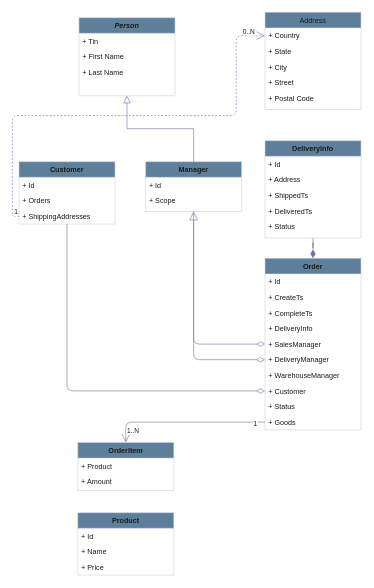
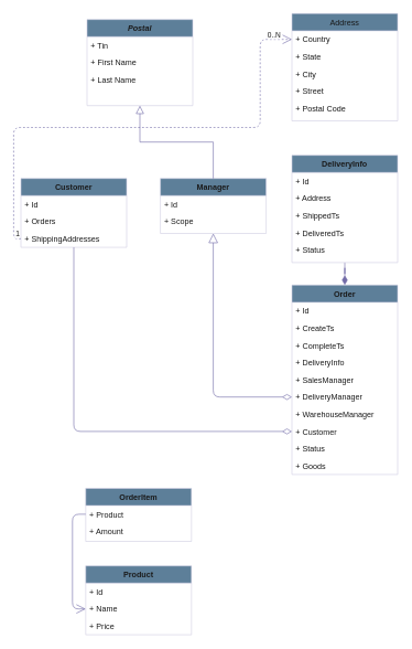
  <mxCell id="0" />
  <mxCell id="1" parent="0" />
- <mxCell id="2" value="Person" style="swimlane;fontStyle=3;align=center;verticalAlign=top;childLayout=stackLayout;horizontal=1;startSize=26;horizontalStack=0;resizeParent=1;resizeLast=0;collapsible=1;marginBottom=0;rounded=0;shadow=0;strokeWidth=1;fillColor=#5D7F99;strokeColor=#D0CEE2;fontColor=#1A1A1A;" parent="1" vertex="1"><mxGeometry x="131" y="29" width="160" height="130" as="geometry"><mxRectangle x="230" y="140" width="160" height="26" as="alternateBounds" /></mxGeometry></mxCell>
+ <mxCell id="2" value="Postal" style="swimlane;fontStyle=3;align=center;verticalAlign=top;childLayout=stackLayout;horizontal=1;startSize=26;horizontalStack=0;resizeParent=1;resizeLast=0;collapsible=1;marginBottom=0;rounded=0;shadow=0;strokeWidth=1;fillColor=#5D7F99;strokeColor=#D0CEE2;fontColor=#1A1A1A;" parent="1" vertex="1"><mxGeometry x="131" y="29" width="160" height="130" as="geometry"><mxRectangle x="230" y="140" width="160" height="26" as="alternateBounds" /></mxGeometry></mxCell>
  <mxCell id="3" value="+ Tin" style="text;align=left;verticalAlign=top;spacingLeft=4;spacingRight=4;overflow=hidden;rotatable=0;points=[[0,0.5],[1,0.5]];portConstraint=eastwest;rounded=0;shadow=0;html=0;fontColor=#1A1A1A;" parent="2" vertex="1"><mxGeometry y="26" width="160" height="26" as="geometry" /></mxCell>
  <mxCell id="4" value="+ First Name" style="text;align=left;verticalAlign=top;spacingLeft=4;spacingRight=4;overflow=hidden;rotatable=0;points=[[0,0.5],[1,0.5]];portConstraint=eastwest;rounded=0;shadow=0;html=0;fontColor=#1A1A1A;" parent="2" vertex="1"><mxGeometry y="52" width="160" height="26" as="geometry" /></mxCell>
  <mxCell id="5" value="+ Last Name" style="text;align=left;verticalAlign=top;spacingLeft=4;spacingRight=4;overflow=hidden;rotatable=0;points=[[0,0.5],[1,0.5]];portConstraint=eastwest;rounded=0;shadow=0;html=0;fontColor=#1A1A1A;" parent="2" vertex="1"><mxGeometry y="78" width="160" height="26" as="geometry" /></mxCell>
  <mxCell id="6" value="Customer" style="swimlane;fontStyle=1;align=center;verticalAlign=top;childLayout=stackLayout;horizontal=1;startSize=26;horizontalStack=0;resizeParent=1;resizeLast=0;collapsible=1;marginBottom=0;rounded=0;shadow=0;strokeWidth=1;fillColor=#5D7F99;strokeColor=#D0CEE2;fontColor=#1A1A1A;" parent="1" vertex="1"><mxGeometry x="31" y="269" width="160" height="104" as="geometry"><mxRectangle x="130" y="380" width="160" height="26" as="alternateBounds" /></mxGeometry></mxCell>
  <mxCell id="7" value="+ Id" style="text;align=left;verticalAlign=top;spacingLeft=4;spacingRight=4;overflow=hidden;rotatable=0;points=[[0,0.5],[1,0.5]];portConstraint=eastwest;fontColor=#1A1A1A;" parent="6" vertex="1"><mxGeometry y="26" width="160" height="26" as="geometry" /></mxCell>
  <mxCell id="8" value="+ Orders" style="text;align=left;verticalAlign=top;spacingLeft=4;spacingRight=4;overflow=hidden;rotatable=0;points=[[0,0.5],[1,0.5]];portConstraint=eastwest;rounded=0;shadow=0;html=0;fontColor=#1A1A1A;" parent="6" vertex="1"><mxGeometry y="52" width="160" height="26" as="geometry" /></mxCell>
  <mxCell id="9" value="+ ShippingAddresses" style="text;align=left;verticalAlign=top;spacingLeft=4;spacingRight=4;overflow=hidden;rotatable=0;points=[[0,0.5],[1,0.5]];portConstraint=eastwest;rounded=0;shadow=0;html=0;fontColor=#1A1A1A;" parent="6" vertex="1"><mxGeometry y="78" width="160" height="26" as="geometry" /></mxCell>
  <mxCell id="10" value="Manager" style="swimlane;fontStyle=1;align=center;verticalAlign=top;childLayout=stackLayout;horizontal=1;startSize=26;horizontalStack=0;resizeParent=1;resizeLast=0;collapsible=1;marginBottom=0;rounded=0;shadow=0;strokeWidth=1;fillColor=#5D7F99;strokeColor=#D0CEE2;fontColor=#1A1A1A;" parent="1" vertex="1"><mxGeometry x="242" y="269" width="160" height="83" as="geometry"><mxRectangle x="340" y="380" width="170" height="26" as="alternateBounds" /></mxGeometry></mxCell>
  <mxCell id="11" value="+ Id" style="text;align=left;verticalAlign=top;spacingLeft=4;spacingRight=4;overflow=hidden;rotatable=0;points=[[0,0.5],[1,0.5]];portConstraint=eastwest;fontColor=#1A1A1A;" parent="10" vertex="1"><mxGeometry y="26" width="160" height="26" as="geometry" /></mxCell>
  <mxCell id="12" value="+ Scope" style="text;align=left;verticalAlign=top;spacingLeft=4;spacingRight=4;overflow=hidden;rotatable=0;points=[[0,0.5],[1,0.5]];portConstraint=eastwest;fontColor=#1A1A1A;" parent="10" vertex="1"><mxGeometry y="52" width="160" height="26" as="geometry" /></mxCell>
  <mxCell id="13" value="" style="endArrow=block;endSize=10;endFill=0;shadow=0;strokeWidth=1;rounded=0;edgeStyle=elbowEdgeStyle;elbow=vertical;strokeColor=#736CA8;fontColor=#1A1A1A;" parent="1" source="10" target="2" edge="1"><mxGeometry width="160" relative="1" as="geometry"><mxPoint x="121" y="282" as="sourcePoint" /><mxPoint x="221" y="180" as="targetPoint" /></mxGeometry></mxCell>
  <mxCell id="14" value="Address" style="swimlane;fontStyle=0;align=center;verticalAlign=top;childLayout=stackLayout;horizontal=1;startSize=26;horizontalStack=0;resizeParent=1;resizeLast=0;collapsible=1;marginBottom=0;rounded=0;shadow=0;strokeWidth=1;fillColor=#5D7F99;strokeColor=#D0CEE2;fontColor=#1A1A1A;" parent="1" vertex="1"><mxGeometry x="441" y="20" width="160" height="162" as="geometry"><mxRectangle x="550" y="140" width="160" height="26" as="alternateBounds" /></mxGeometry></mxCell>
  <mxCell id="15" value="+ Country" style="text;align=left;verticalAlign=top;spacingLeft=4;spacingRight=4;overflow=hidden;rotatable=0;points=[[0,0.5],[1,0.5]];portConstraint=eastwest;rounded=0;shadow=0;html=0;fontColor=#1A1A1A;" parent="14" vertex="1"><mxGeometry y="26" width="160" height="26" as="geometry" /></mxCell>
  <mxCell id="16" value="+ State" style="text;align=left;verticalAlign=top;spacingLeft=4;spacingRight=4;overflow=hidden;rotatable=0;points=[[0,0.5],[1,0.5]];portConstraint=eastwest;rounded=0;shadow=0;html=0;fontColor=#1A1A1A;" parent="14" vertex="1"><mxGeometry y="52" width="160" height="26" as="geometry" /></mxCell>
  <mxCell id="17" value="+ City" style="text;align=left;verticalAlign=top;spacingLeft=4;spacingRight=4;overflow=hidden;rotatable=0;points=[[0,0.5],[1,0.5]];portConstraint=eastwest;rounded=0;shadow=0;html=0;fontColor=#1A1A1A;" parent="14" vertex="1"><mxGeometry y="78" width="160" height="26" as="geometry" /></mxCell>
  <mxCell id="18" value="+ Street" style="text;align=left;verticalAlign=top;spacingLeft=4;spacingRight=4;overflow=hidden;rotatable=0;points=[[0,0.5],[1,0.5]];portConstraint=eastwest;fontColor=#1A1A1A;" parent="14" vertex="1"><mxGeometry y="104" width="160" height="26" as="geometry" /></mxCell>
  <mxCell id="19" value="+ Postal Code" style="text;align=left;verticalAlign=top;spacingLeft=4;spacingRight=4;overflow=hidden;rotatable=0;points=[[0,0.5],[1,0.5]];portConstraint=eastwest;rounded=0;shadow=0;html=0;fontColor=#1A1A1A;" parent="14" vertex="1"><mxGeometry y="130" width="160" height="26" as="geometry" /></mxCell>
  <mxCell id="20" style="edgeStyle=orthogonalEdgeStyle;curved=0;rounded=1;sketch=0;orthogonalLoop=1;jettySize=auto;html=1;fontColor=#1A1A1A;strokeColor=#736CA8;entryX=0.5;entryY=1;entryDx=0;entryDy=0;endArrow=none;endFill=0;endSize=12;startSize=12;startArrow=diamondThin;startFill=1;" parent="1" source="21" target="32" edge="1"><mxGeometry relative="1" as="geometry"><mxPoint x="522" y="435" as="targetPoint" /></mxGeometry></mxCell>
  <mxCell id="21" value="Order" style="swimlane;fontStyle=1;align=center;verticalAlign=top;childLayout=stackLayout;horizontal=1;startSize=26;horizontalStack=0;resizeParent=1;resizeLast=0;collapsible=1;marginBottom=0;rounded=0;shadow=0;strokeWidth=1;fillColor=#5D7F99;strokeColor=#D0CEE2;fontColor=#1A1A1A;" parent="1" vertex="1"><mxGeometry x="441" y="430" width="160" height="286" as="geometry"><mxRectangle x="550" y="140" width="160" height="26" as="alternateBounds" /></mxGeometry></mxCell>
  <mxCell id="22" value="+ Id" style="text;align=left;verticalAlign=top;spacingLeft=4;spacingRight=4;overflow=hidden;rotatable=0;points=[[0,0.5],[1,0.5]];portConstraint=eastwest;rounded=0;shadow=0;html=0;fontColor=#1A1A1A;" parent="21" vertex="1"><mxGeometry y="26" width="160" height="26" as="geometry" /></mxCell>
  <mxCell id="23" value="+ CreateTs" style="text;align=left;verticalAlign=top;spacingLeft=4;spacingRight=4;overflow=hidden;rotatable=0;points=[[0,0.5],[1,0.5]];portConstraint=eastwest;rounded=0;shadow=0;html=0;fontColor=#1A1A1A;" parent="21" vertex="1"><mxGeometry y="52" width="160" height="26" as="geometry" /></mxCell>
  <mxCell id="24" value="+ CompleteTs" style="text;align=left;verticalAlign=top;spacingLeft=4;spacingRight=4;overflow=hidden;rotatable=0;points=[[0,0.5],[1,0.5]];portConstraint=eastwest;rounded=0;shadow=0;html=0;fontColor=#1A1A1A;" parent="21" vertex="1"><mxGeometry y="78" width="160" height="26" as="geometry" /></mxCell>
  <mxCell id="25" value="+ DeliveryInfo" style="text;align=left;verticalAlign=top;spacingLeft=4;spacingRight=4;overflow=hidden;rotatable=0;points=[[0,0.5],[1,0.5]];portConstraint=eastwest;rounded=0;shadow=0;html=0;fontColor=#1A1A1A;" parent="21" vertex="1"><mxGeometry y="104" width="160" height="26" as="geometry" /></mxCell>
  <mxCell id="26" value="+ SalesManager" style="text;align=left;verticalAlign=top;spacingLeft=4;spacingRight=4;overflow=hidden;rotatable=0;points=[[0,0.5],[1,0.5]];portConstraint=eastwest;rounded=0;shadow=0;html=0;fontColor=#1A1A1A;" parent="21" vertex="1"><mxGeometry y="130" width="160" height="26" as="geometry" /></mxCell>
  <mxCell id="27" value="+ DeliveryManager" style="text;align=left;verticalAlign=top;spacingLeft=4;spacingRight=4;overflow=hidden;rotatable=0;points=[[0,0.5],[1,0.5]];portConstraint=eastwest;rounded=0;shadow=0;html=0;fontColor=#1A1A1A;" parent="21" vertex="1"><mxGeometry y="156" width="160" height="26" as="geometry" /></mxCell>
  <mxCell id="28" value="+ WarehouseManager" style="text;align=left;verticalAlign=top;spacingLeft=4;spacingRight=4;overflow=hidden;rotatable=0;points=[[0,0.5],[1,0.5]];portConstraint=eastwest;rounded=0;shadow=0;html=0;fontColor=#1A1A1A;" parent="21" vertex="1"><mxGeometry y="182" width="160" height="26" as="geometry" /></mxCell>
  <mxCell id="29" value="+ Customer" style="text;align=left;verticalAlign=top;spacingLeft=4;spacingRight=4;overflow=hidden;rotatable=0;points=[[0,0.5],[1,0.5]];portConstraint=eastwest;rounded=0;shadow=0;html=0;fontColor=#1A1A1A;" parent="21" vertex="1"><mxGeometry y="208" width="160" height="26" as="geometry" /></mxCell>
  <mxCell id="30" value="+ Status" style="text;align=left;verticalAlign=top;spacingLeft=4;spacingRight=4;overflow=hidden;rotatable=0;points=[[0,0.5],[1,0.5]];portConstraint=eastwest;rounded=0;shadow=0;html=0;fontColor=#1A1A1A;" parent="21" vertex="1"><mxGeometry y="234" width="160" height="26" as="geometry" /></mxCell>
  <mxCell id="31" value="+ Goods" style="text;align=left;verticalAlign=top;spacingLeft=4;spacingRight=4;overflow=hidden;rotatable=0;points=[[0,0.5],[1,0.5]];portConstraint=eastwest;rounded=0;shadow=0;html=0;fontColor=#1A1A1A;" parent="21" vertex="1"><mxGeometry y="260" width="160" height="26" as="geometry" /></mxCell>
  <mxCell id="32" value="DeliveryInfo" style="swimlane;fontStyle=1;align=center;verticalAlign=top;childLayout=stackLayout;horizontal=1;startSize=26;horizontalStack=0;resizeParent=1;resizeLast=0;collapsible=1;marginBottom=0;rounded=0;shadow=0;strokeWidth=1;fillColor=#5D7F99;strokeColor=#D0CEE2;fontColor=#1A1A1A;" parent="1" vertex="1"><mxGeometry x="441" y="234" width="160" height="162" as="geometry"><mxRectangle x="550" y="140" width="160" height="26" as="alternateBounds" /></mxGeometry></mxCell>
  <mxCell id="33" value="+ Id" style="text;align=left;verticalAlign=top;spacingLeft=4;spacingRight=4;overflow=hidden;rotatable=0;points=[[0,0.5],[1,0.5]];portConstraint=eastwest;rounded=0;shadow=0;html=0;fontColor=#1A1A1A;" parent="32" vertex="1"><mxGeometry y="26" width="160" height="26" as="geometry" /></mxCell>
  <mxCell id="34" value="+ Address" style="text;align=left;verticalAlign=top;spacingLeft=4;spacingRight=4;overflow=hidden;rotatable=0;points=[[0,0.5],[1,0.5]];portConstraint=eastwest;rounded=0;shadow=0;html=0;fontColor=#1A1A1A;" parent="32" vertex="1"><mxGeometry y="52" width="160" height="26" as="geometry" /></mxCell>
  <mxCell id="35" value="+ ShippedTs" style="text;align=left;verticalAlign=top;spacingLeft=4;spacingRight=4;overflow=hidden;rotatable=0;points=[[0,0.5],[1,0.5]];portConstraint=eastwest;rounded=0;shadow=0;html=0;fontColor=#1A1A1A;" parent="32" vertex="1"><mxGeometry y="78" width="160" height="26" as="geometry" /></mxCell>
  <mxCell id="36" value="+ DeliveredTs" style="text;align=left;verticalAlign=top;spacingLeft=4;spacingRight=4;overflow=hidden;rotatable=0;points=[[0,0.5],[1,0.5]];portConstraint=eastwest;rounded=0;shadow=0;html=0;fontColor=#1A1A1A;" parent="32" vertex="1"><mxGeometry y="104" width="160" height="26" as="geometry" /></mxCell>
  <mxCell id="37" value="+ Status" style="text;align=left;verticalAlign=top;spacingLeft=4;spacingRight=4;overflow=hidden;rotatable=0;points=[[0,0.5],[1,0.5]];portConstraint=eastwest;rounded=0;shadow=0;html=0;fontColor=#1A1A1A;" parent="32" vertex="1"><mxGeometry y="130" width="160" height="26" as="geometry" /></mxCell>
- <mxCell id="38" style="edgeStyle=orthogonalEdgeStyle;curved=0;rounded=1;sketch=0;orthogonalLoop=1;jettySize=auto;html=1;exitX=0;exitY=0.5;exitDx=0;exitDy=0;fontColor=#1A1A1A;strokeColor=#736CA8;entryX=0.5;entryY=1;entryDx=0;entryDy=0;endArrow=none;endFill=0;startArrow=diamondThin;startFill=0;endSize=12;startSize=12;" parent="1" source="26" target="10" edge="1"><mxGeometry relative="1" as="geometry"><mxPoint x="277" y="455.529" as="targetPoint" /></mxGeometry></mxCell>
  <mxCell id="39" style="edgeStyle=orthogonalEdgeStyle;curved=0;rounded=1;sketch=0;orthogonalLoop=1;jettySize=auto;html=1;entryX=0.5;entryY=1;entryDx=0;entryDy=0;fontColor=#1A1A1A;strokeColor=#736CA8;endArrow=none;endFill=0;startArrow=diamondThin;startFill=0;endSize=12;startSize=12;" parent="1" source="29" target="6" edge="1"><mxGeometry relative="1" as="geometry" /></mxCell>
  <mxCell id="40" value="OrderItem" style="swimlane;fontStyle=1;align=center;verticalAlign=top;childLayout=stackLayout;horizontal=1;startSize=26;horizontalStack=0;resizeParent=1;resizeLast=0;collapsible=1;marginBottom=0;rounded=0;shadow=0;strokeWidth=1;fillColor=#5D7F99;strokeColor=#D0CEE2;fontColor=#1A1A1A;" parent="1" vertex="1"><mxGeometry x="129" y="737" width="160" height="80" as="geometry"><mxRectangle x="550" y="140" width="160" height="26" as="alternateBounds" /></mxGeometry></mxCell>
  <mxCell id="41" value="+ Product" style="text;align=left;verticalAlign=top;spacingLeft=4;spacingRight=4;overflow=hidden;rotatable=0;points=[[0,0.5],[1,0.5]];portConstraint=eastwest;rounded=0;shadow=0;html=0;fontColor=#1A1A1A;" parent="40" vertex="1"><mxGeometry y="26" width="160" height="26" as="geometry" /></mxCell>
  <mxCell id="42" value="+ Amount " style="text;align=left;verticalAlign=top;spacingLeft=4;spacingRight=4;overflow=hidden;rotatable=0;points=[[0,0.5],[1,0.5]];portConstraint=eastwest;rounded=0;shadow=0;html=0;fontColor=#1A1A1A;" parent="40" vertex="1"><mxGeometry y="52" width="160" height="26" as="geometry" /></mxCell>
  <mxCell id="43" value="Product" style="swimlane;fontStyle=1;align=center;verticalAlign=top;childLayout=stackLayout;horizontal=1;startSize=26;horizontalStack=0;resizeParent=1;resizeLast=0;collapsible=1;marginBottom=0;rounded=0;shadow=0;strokeWidth=1;fillColor=#5D7F99;strokeColor=#D0CEE2;fontColor=#1A1A1A;" parent="1" vertex="1"><mxGeometry x="129" y="854" width="160" height="104" as="geometry"><mxRectangle x="550" y="140" width="160" height="26" as="alternateBounds" /></mxGeometry></mxCell>
  <mxCell id="44" value="+ Id" style="text;align=left;verticalAlign=top;spacingLeft=4;spacingRight=4;overflow=hidden;rotatable=0;points=[[0,0.5],[1,0.5]];portConstraint=eastwest;rounded=0;shadow=0;html=0;fontColor=#1A1A1A;" parent="43" vertex="1"><mxGeometry y="26" width="160" height="26" as="geometry" /></mxCell>
  <mxCell id="45" value="+ Name" style="text;align=left;verticalAlign=top;spacingLeft=4;spacingRight=4;overflow=hidden;rotatable=0;points=[[0,0.5],[1,0.5]];portConstraint=eastwest;rounded=0;shadow=0;html=0;fontColor=#1A1A1A;" parent="43" vertex="1"><mxGeometry y="52" width="160" height="26" as="geometry" /></mxCell>
  <mxCell id="46" value="+ Price" style="text;align=left;verticalAlign=top;spacingLeft=4;spacingRight=4;overflow=hidden;rotatable=0;points=[[0,0.5],[1,0.5]];portConstraint=eastwest;rounded=0;shadow=0;html=0;fontColor=#1A1A1A;" parent="43" vertex="1"><mxGeometry y="78" width="160" height="26" as="geometry" /></mxCell>
+ <mxCell id="47" style="edgeStyle=orthogonalEdgeStyle;curved=0;rounded=1;sketch=0;orthogonalLoop=1;jettySize=auto;html=1;entryX=0;entryY=0.5;entryDx=0;entryDy=0;fontColor=#1A1A1A;startArrow=none;startFill=0;endArrow=open;endFill=0;startSize=12;endSize=12;strokeColor=#736CA8;" parent="1" source="41" target="45" edge="1"><mxGeometry relative="1" as="geometry" /></mxCell>
  <mxCell id="48" style="edgeStyle=orthogonalEdgeStyle;curved=0;rounded=1;sketch=0;orthogonalLoop=1;jettySize=auto;html=1;fontColor=#1A1A1A;startArrow=none;startFill=0;endArrow=open;endFill=0;startSize=12;endSize=12;strokeColor=#736CA8;entryX=0;entryY=0.5;entryDx=0;entryDy=0;dashed=1;" parent="1" source="9" target="15" edge="1"><mxGeometry relative="1" as="geometry"><mxPoint x="28" y="360" as="sourcePoint" /><mxPoint x="342" y="53" as="targetPoint" /><Array as="points"><mxPoint x="20" y="360" /><mxPoint x="20" y="192" /><mxPoint x="393" y="192" /><mxPoint x="393" y="59" /></Array></mxGeometry></mxCell>
  <mxCell id="49" value="1" style="edgeLabel;html=1;align=center;verticalAlign=middle;resizable=0;points=[];fontColor=#1A1A1A;" parent="48" vertex="1" connectable="0"><mxGeometry x="-0.808" y="-3" relative="1" as="geometry"><mxPoint x="2" y="51" as="offset" /></mxGeometry></mxCell>
  <mxCell id="50" value="0..N" style="edgeLabel;html=1;align=center;verticalAlign=middle;resizable=0;points=[];fontColor=#1A1A1A;" parent="48" vertex="1" connectable="0"><mxGeometry x="0.666" y="5" relative="1" as="geometry"><mxPoint x="25" y="-82" as="offset" /></mxGeometry></mxCell>
- <mxCell id="51" style="edgeStyle=orthogonalEdgeStyle;curved=0;rounded=1;sketch=0;orthogonalLoop=1;jettySize=auto;html=1;fontColor=#1A1A1A;startArrow=none;startFill=0;endArrow=open;endFill=0;startSize=12;endSize=12;strokeColor=#736CA8;" parent="1" source="31" target="40" edge="1"><mxGeometry relative="1" as="geometry"><Array as="points"><mxPoint x="209" y="703" /></Array></mxGeometry></mxCell>
- <mxCell id="52" value="1" style="edgeLabel;html=1;align=center;verticalAlign=middle;resizable=0;points=[];fontColor=#1A1A1A;" parent="51" vertex="1" connectable="0"><mxGeometry x="-0.872" y="2" relative="1" as="geometry"><mxPoint as="offset" /></mxGeometry></mxCell>
- <mxCell id="53" value="1..N" style="edgeLabel;html=1;align=center;verticalAlign=middle;resizable=0;points=[];fontColor=#1A1A1A;" parent="51" vertex="1" connectable="0"><mxGeometry x="0.797" relative="1" as="geometry"><mxPoint x="11" y="6" as="offset" /></mxGeometry></mxCell>
  <mxCell id="54" style="edgeStyle=orthogonalEdgeStyle;curved=0;rounded=1;sketch=0;orthogonalLoop=1;jettySize=auto;html=1;fontColor=#1A1A1A;startArrow=diamondThin;startFill=0;endArrow=block;endFill=0;startSize=12;endSize=12;strokeColor=#736CA8;entryX=0.5;entryY=1;entryDx=0;entryDy=0;" parent="1" source="27" target="10" edge="1"><mxGeometry relative="1" as="geometry"><mxPoint x="323" y="365" as="targetPoint" /></mxGeometry></mxCell>
